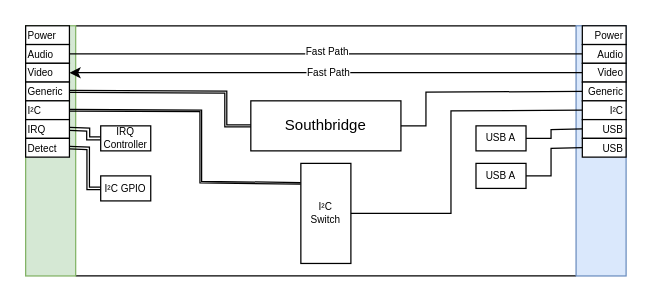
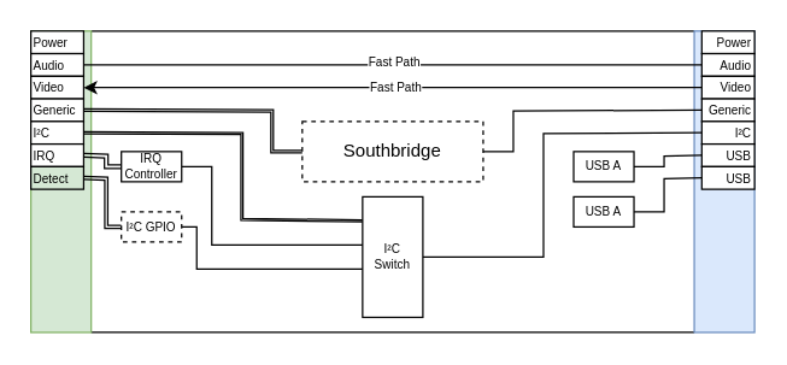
  <mxCell id="0" />
  <mxCell id="1" parent="0" />
  <mxCell id="2" style="edgeStyle=none;html=1;exitX=1;exitY=0;exitDx=0;exitDy=0;entryX=0;entryY=0;entryDx=0;entryDy=0;endArrow=none;endFill=0;" edge="1" parent="1" source="4" target="5"><mxGeometry relative="1" as="geometry" /></mxCell>
  <mxCell id="3" style="edgeStyle=none;html=1;exitX=1;exitY=1;exitDx=0;exitDy=0;entryX=0;entryY=1;entryDx=0;entryDy=0;endArrow=none;endFill=0;" edge="1" parent="1" source="4" target="5"><mxGeometry relative="1" as="geometry" /></mxCell>
  <mxCell id="4" value="" style="rounded=0;whiteSpace=wrap;html=1;fillColor=#d5e8d4;strokeColor=#82b366;" parent="1" vertex="1"><mxGeometry x="20" y="20" width="40" height="200" as="geometry" /></mxCell>
  <mxCell id="5" value="" style="rounded=0;whiteSpace=wrap;html=1;fillColor=#dae8fc;strokeColor=#6c8ebf;" parent="1" vertex="1"><mxGeometry x="460" y="20" width="40" height="200" as="geometry" /></mxCell>
- <mxCell id="6" value="Southbridge" style="rounded=0;whiteSpace=wrap;html=1;" parent="1" vertex="1"><mxGeometry x="200" y="80" width="120" height="40" as="geometry" /></mxCell>
+ <mxCell id="6" value="Southbridge" style="rounded=0;whiteSpace=wrap;html=1;dashed=1;" parent="1" vertex="1"><mxGeometry x="200" y="80" width="120" height="40" as="geometry" /></mxCell>
  <mxCell id="7" value="Power" style="rounded=0;whiteSpace=wrap;html=1;fontSize=8;align=left;" parent="1" vertex="1"><mxGeometry x="20" y="20" width="35" height="15" as="geometry" /></mxCell>
  <mxCell id="8" value="Power" style="rounded=0;whiteSpace=wrap;html=1;fontSize=8;align=right;" parent="1" vertex="1"><mxGeometry x="465" y="20" width="35" height="15" as="geometry" /></mxCell>
  <mxCell id="9" style="edgeStyle=none;html=1;exitX=1;exitY=0.5;exitDx=0;exitDy=0;entryX=0;entryY=0.5;entryDx=0;entryDy=0;endArrow=none;endFill=0;rounded=0;" parent="1" source="11" target="15" edge="1"><mxGeometry relative="1" as="geometry" /></mxCell>
  <mxCell id="10" value="Fast Path" style="edgeLabel;html=1;align=center;verticalAlign=middle;resizable=0;points=[];fontSize=8;rounded=0;" parent="9" vertex="1" connectable="0"><mxGeometry x="-0.04" y="-2" relative="1" as="geometry"><mxPoint x="8" y="-4" as="offset" /></mxGeometry></mxCell>
  <mxCell id="11" value="Audio" style="rounded=0;whiteSpace=wrap;html=1;fontSize=8;align=left;" parent="1" vertex="1"><mxGeometry x="20" y="35" width="35" height="15" as="geometry" /></mxCell>
  <mxCell id="12" style="edgeStyle=none;html=1;exitX=1;exitY=0.5;exitDx=0;exitDy=0;entryX=0;entryY=0.5;entryDx=0;entryDy=0;endArrow=none;endFill=0;rounded=0;startArrow=classic;startFill=1;" parent="1" source="14" target="16" edge="1"><mxGeometry relative="1" as="geometry" /></mxCell>
  <mxCell id="13" value="Fast Path" style="edgeLabel;html=1;align=center;verticalAlign=middle;resizable=0;points=[];fontSize=8;rounded=0;" parent="12" vertex="1" connectable="0"><mxGeometry x="0.061" y="2" relative="1" as="geometry"><mxPoint x="-12" y="2" as="offset" /></mxGeometry></mxCell>
  <mxCell id="14" value="Video" style="rounded=0;whiteSpace=wrap;html=1;fontSize=8;align=left;" parent="1" vertex="1"><mxGeometry x="20" y="50" width="35" height="15" as="geometry" /></mxCell>
  <mxCell id="15" value="Audio" style="rounded=0;whiteSpace=wrap;html=1;fontSize=8;align=right;" parent="1" vertex="1"><mxGeometry x="465" y="35" width="35" height="15" as="geometry" /></mxCell>
  <mxCell id="16" value="Video" style="rounded=0;whiteSpace=wrap;html=1;fontSize=8;align=right;" parent="1" vertex="1"><mxGeometry x="465" y="50" width="35" height="15" as="geometry" /></mxCell>
  <mxCell id="17" style="edgeStyle=none;html=1;exitX=0;exitY=0.5;exitDx=0;exitDy=0;entryX=1;entryY=0.5;entryDx=0;entryDy=0;fontSize=8;endArrow=none;endFill=0;strokeColor=default;rounded=0;" parent="1" source="18" target="6" edge="1"><mxGeometry relative="1" as="geometry"><Array as="points"><mxPoint x="340" y="73" /><mxPoint x="340" y="100" /></Array></mxGeometry></mxCell>
  <mxCell id="18" value="Generic" style="rounded=0;whiteSpace=wrap;html=1;fontSize=8;align=right;" parent="1" vertex="1"><mxGeometry x="465" y="65" width="35" height="15" as="geometry" /></mxCell>
  <mxCell id="19" style="edgeStyle=none;html=1;exitX=1;exitY=0.5;exitDx=0;exitDy=0;entryX=0;entryY=0.5;entryDx=0;entryDy=0;fontSize=8;endArrow=none;endFill=0;rounded=0;shape=link;width=-1.6;" parent="1" source="20" target="6" edge="1"><mxGeometry relative="1" as="geometry"><Array as="points"><mxPoint x="180" y="73" /><mxPoint x="180" y="100" /></Array></mxGeometry></mxCell>
  <mxCell id="20" value="Generic" style="rounded=0;whiteSpace=wrap;html=1;fontSize=8;align=left;" parent="1" vertex="1"><mxGeometry x="20" y="65" width="35" height="15" as="geometry" /></mxCell>
  <mxCell id="21" style="edgeStyle=none;shape=link;rounded=0;html=1;exitX=1;exitY=0.5;exitDx=0;exitDy=0;strokeColor=default;fontSize=8;endArrow=none;endFill=0;width=-1.333;entryX=0;entryY=0.2;entryDx=0;entryDy=0;entryPerimeter=0;" parent="1" source="22" target="23" edge="1"><mxGeometry relative="1" as="geometry"><mxPoint x="160" y="87.6" as="targetPoint" /><Array as="points"><mxPoint x="160" y="88" /><mxPoint x="160" y="145" /></Array></mxGeometry></mxCell>
  <mxCell id="22" value="I²C" style="rounded=0;whiteSpace=wrap;html=1;fontSize=8;align=left;" parent="1" vertex="1"><mxGeometry x="20" y="80" width="35" height="15" as="geometry" /></mxCell>
  <mxCell id="23" value="I²C&lt;br&gt;Switch" style="rounded=0;whiteSpace=wrap;html=1;points=[[0,0,0,0,0],[0,0.2,0,0,0],[0,0.4,0,0,0],[0,0.6,0,0,0],[0,0.8,0,0,0],[0,1,0,0,0],[0.25,0,0,0,0],[0.25,1,0,0,0],[0.5,0,0,0,0],[0.5,1,0,0,0],[0.75,0,0,0,0],[0.75,1,0,0,0],[1,0,0,0,0],[1,0.25,0,0,0],[1,0.5,0,0,0],[1,0.75,0,0,0],[1,1,0,0,0]];fontSize=8;" parent="1" vertex="1"><mxGeometry x="240" y="130" width="40" height="80" as="geometry" /></mxCell>
  <mxCell id="24" style="edgeStyle=none;rounded=0;html=1;exitX=0;exitY=0.5;exitDx=0;exitDy=0;entryX=1;entryY=0.5;entryDx=0;entryDy=0;strokeColor=default;fontSize=8;endArrow=none;endFill=0;" parent="1" source="25" target="23" edge="1"><mxGeometry relative="1" as="geometry"><Array as="points"><mxPoint x="360" y="88" /><mxPoint x="360" y="170" /></Array></mxGeometry></mxCell>
  <mxCell id="25" value="I²C" style="rounded=0;whiteSpace=wrap;html=1;fontSize=8;align=right;" parent="1" vertex="1"><mxGeometry x="465" y="80" width="35" height="15" as="geometry" /></mxCell>
  <mxCell id="26" style="edgeStyle=none;rounded=0;html=1;exitX=1;exitY=0.5;exitDx=0;exitDy=0;entryX=0;entryY=0.5;entryDx=0;entryDy=0;strokeColor=default;fontSize=8;endArrow=none;endFill=0;shape=link;width=-2.4;" parent="1" source="27" target="31" edge="1"><mxGeometry relative="1" as="geometry"><Array as="points"><mxPoint x="70" y="103" /><mxPoint x="70" y="110" /></Array></mxGeometry></mxCell>
  <mxCell id="27" value="IRQ" style="rounded=0;whiteSpace=wrap;html=1;fontSize=8;align=left;" parent="1" vertex="1"><mxGeometry x="20" y="95" width="35" height="15" as="geometry" /></mxCell>
  <mxCell id="28" style="edgeStyle=none;rounded=0;html=1;exitX=1;exitY=0.5;exitDx=0;exitDy=0;entryX=0;entryY=0.5;entryDx=0;entryDy=0;strokeColor=default;fontSize=8;endArrow=none;endFill=0;shape=link;width=-2;" parent="1" source="29" target="33" edge="1"><mxGeometry relative="1" as="geometry"><Array as="points"><mxPoint x="70" y="118" /><mxPoint x="70" y="150" /></Array></mxGeometry></mxCell>
- <mxCell id="29" value="Detect" style="rounded=0;whiteSpace=wrap;html=1;fontSize=8;align=left;" parent="1" vertex="1"><mxGeometry x="20" y="110" width="35" height="15" as="geometry" /></mxCell>
+ <mxCell id="29" value="Detect" style="rounded=0;whiteSpace=wrap;html=1;fontSize=8;align=left;fillColor=#d5e8d4;" parent="1" vertex="1"><mxGeometry x="20" y="110" width="35" height="15" as="geometry" /></mxCell>
+ <mxCell id="30" style="edgeStyle=none;rounded=0;html=1;exitX=1;exitY=0.5;exitDx=0;exitDy=0;entryX=0;entryY=0.4;entryDx=0;entryDy=0;strokeColor=default;fontSize=8;endArrow=none;endFill=0;entryPerimeter=0;" parent="1" source="31" target="23" edge="1"><mxGeometry relative="1" as="geometry"><Array as="points"><mxPoint x="140" y="110" /><mxPoint x="140" y="162" /></Array></mxGeometry></mxCell>
  <mxCell id="31" value="IRQ Controller" style="rounded=0;whiteSpace=wrap;html=1;fontSize=8;" parent="1" vertex="1"><mxGeometry x="80" y="100" width="40" height="20" as="geometry" /></mxCell>
- <mxCell id="33" value="I²C GPIO" style="rounded=0;whiteSpace=wrap;html=1;fontSize=8;" parent="1" vertex="1"><mxGeometry x="80" y="140" width="40" height="20" as="geometry" /></mxCell>
+ <mxCell id="32" style="edgeStyle=none;rounded=0;html=1;exitX=1;exitY=0.5;exitDx=0;exitDy=0;entryX=0;entryY=0.6;entryDx=0;entryDy=0;strokeColor=default;fontSize=8;endArrow=none;endFill=0;entryPerimeter=0;" parent="1" source="33" target="23" edge="1"><mxGeometry relative="1" as="geometry"><Array as="points"><mxPoint x="130" y="150" /><mxPoint x="130" y="178" /></Array></mxGeometry></mxCell>
+ <mxCell id="33" value="I²C GPIO" style="rounded=0;whiteSpace=wrap;html=1;fontSize=8;dashed=1;" parent="1" vertex="1"><mxGeometry x="80" y="140" width="40" height="20" as="geometry" /></mxCell>
  <mxCell id="34" style="edgeStyle=none;html=1;exitX=0;exitY=0.5;exitDx=0;exitDy=0;entryX=1;entryY=0.5;entryDx=0;entryDy=0;startArrow=none;startFill=0;endArrow=none;endFill=0;rounded=0;" edge="1" parent="1" source="35" target="37"><mxGeometry relative="1" as="geometry"><Array as="points"><mxPoint x="440" y="103" /><mxPoint x="440" y="110" /></Array></mxGeometry></mxCell>
  <mxCell id="35" value="USB" style="rounded=0;whiteSpace=wrap;html=1;fontSize=8;align=right;" vertex="1" parent="1"><mxGeometry x="465" y="95" width="35" height="15" as="geometry" /></mxCell>
  <mxCell id="36" value="USB" style="rounded=0;whiteSpace=wrap;html=1;fontSize=8;align=right;" vertex="1" parent="1"><mxGeometry x="465" y="110" width="35" height="15" as="geometry" /></mxCell>
  <mxCell id="37" value="USB A" style="rounded=0;whiteSpace=wrap;html=1;fontSize=8;" vertex="1" parent="1"><mxGeometry x="380" y="100" width="40" height="20" as="geometry" /></mxCell>
  <mxCell id="38" style="edgeStyle=none;rounded=0;html=1;exitX=1;exitY=0.5;exitDx=0;exitDy=0;entryX=0;entryY=0.5;entryDx=0;entryDy=0;startArrow=none;startFill=0;endArrow=none;endFill=0;" edge="1" parent="1" source="39" target="36"><mxGeometry relative="1" as="geometry"><Array as="points"><mxPoint x="440" y="140" /><mxPoint x="440" y="118" /></Array></mxGeometry></mxCell>
  <mxCell id="39" value="USB A" style="rounded=0;whiteSpace=wrap;html=1;fontSize=8;" vertex="1" parent="1"><mxGeometry x="380" y="130" width="40" height="20" as="geometry" /></mxCell>
